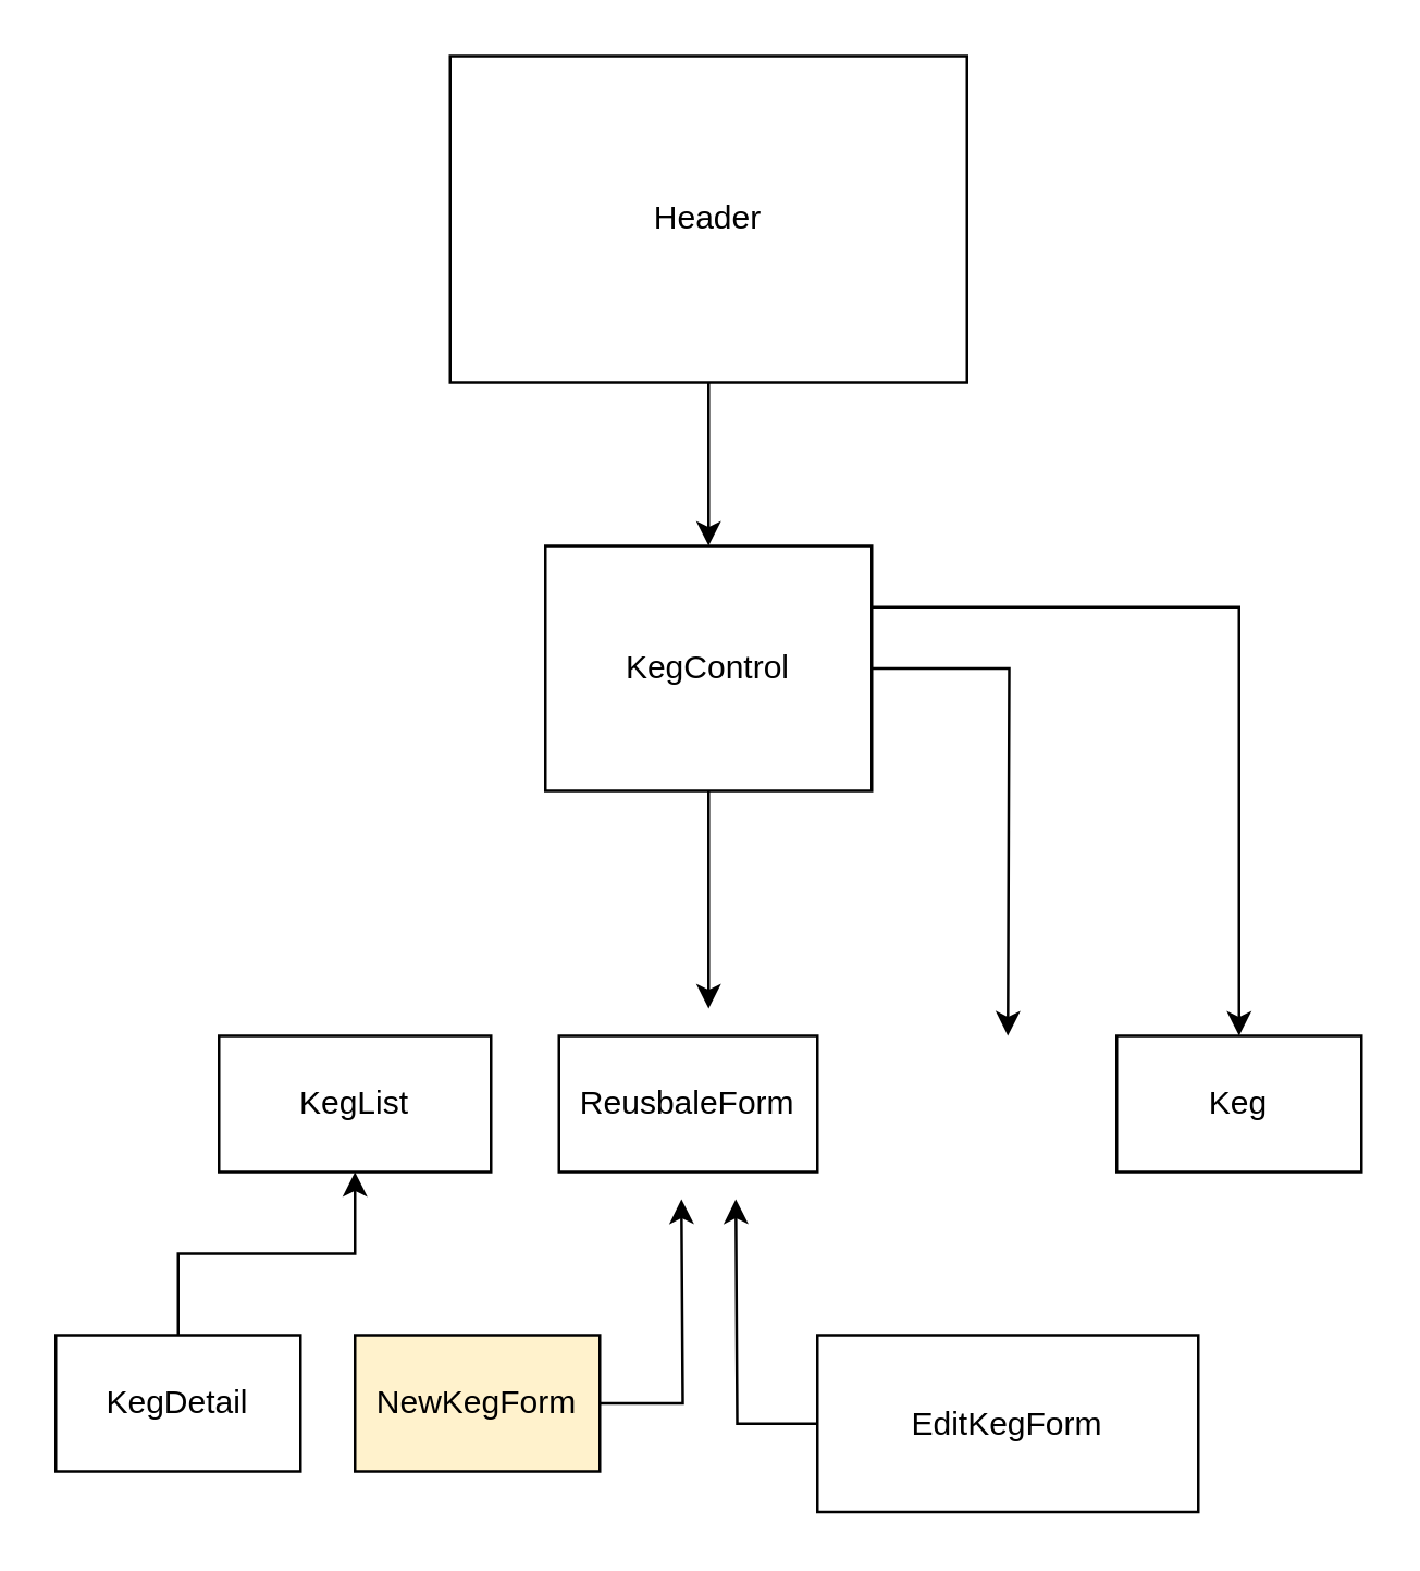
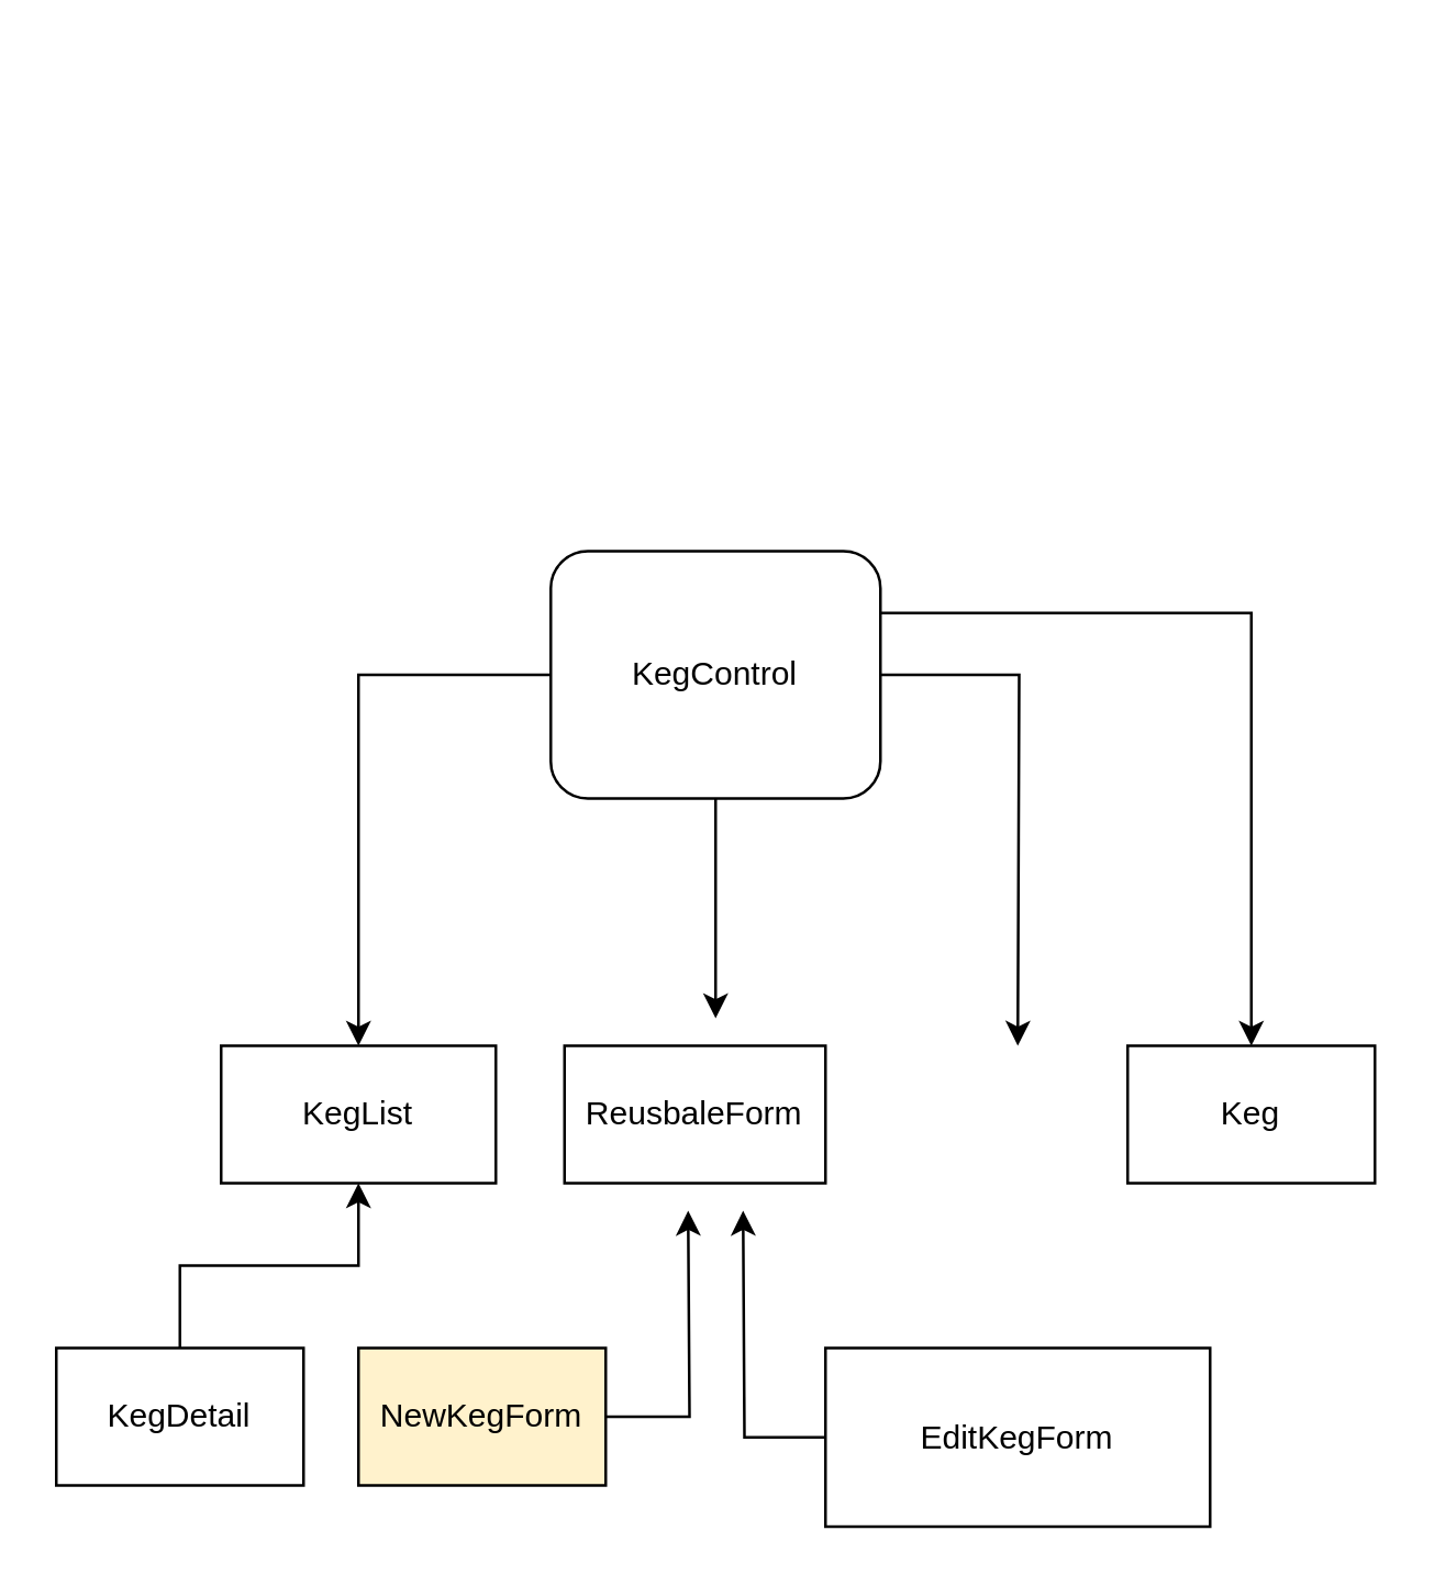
  <mxCell id="0" />
  <mxCell id="1" parent="0" />
  <mxCell id="2" style="edgeStyle=orthogonalEdgeStyle;rounded=0;orthogonalLoop=1;jettySize=auto;html=1;exitX=1;exitY=0.5;exitDx=0;exitDy=0;" edge="1" parent="1" source="6"><mxGeometry relative="1" as="geometry"><mxPoint x="370" y="380" as="targetPoint" /></mxGeometry></mxCell>
  <mxCell id="3" style="edgeStyle=orthogonalEdgeStyle;rounded=0;orthogonalLoop=1;jettySize=auto;html=1;exitX=1;exitY=0.25;exitDx=0;exitDy=0;" edge="1" parent="1" source="6" target="12"><mxGeometry relative="1" as="geometry" /></mxCell>
+ <mxCell id="4" style="edgeStyle=orthogonalEdgeStyle;rounded=0;orthogonalLoop=1;jettySize=auto;html=1;" edge="1" parent="1" source="6" target="7"><mxGeometry relative="1" as="geometry" /></mxCell>
  <mxCell id="5" style="edgeStyle=orthogonalEdgeStyle;rounded=0;orthogonalLoop=1;jettySize=auto;html=1;" edge="1" parent="1" source="6"><mxGeometry relative="1" as="geometry"><mxPoint x="260" y="370" as="targetPoint" /></mxGeometry></mxCell>
- <mxCell id="6" value="KegControl" style="whiteSpace=wrap;html=1;" vertex="1" parent="1"><mxGeometry x="200" y="200" width="120" height="90" as="geometry" /></mxCell>
+ <mxCell id="6" value="KegControl" style="whiteSpace=wrap;html=1;rounded=1;" vertex="1" parent="1"><mxGeometry x="200" y="200" width="120" height="90" as="geometry" /></mxCell>
  <mxCell id="7" value="KegList" style="whiteSpace=wrap;html=1;" vertex="1" parent="1"><mxGeometry x="80" y="380" width="100" height="50" as="geometry" /></mxCell>
  <mxCell id="8" style="edgeStyle=orthogonalEdgeStyle;rounded=0;orthogonalLoop=1;jettySize=auto;html=1;exitX=1;exitY=0.5;exitDx=0;exitDy=0;" edge="1" parent="1" source="9"><mxGeometry relative="1" as="geometry"><mxPoint x="250" y="440" as="targetPoint" /></mxGeometry></mxCell>
  <mxCell id="9" value="NewKegForm" style="whiteSpace=wrap;html=1;fillColor=#fff2cc;" vertex="1" parent="1"><mxGeometry x="130" y="490" width="90" height="50" as="geometry" /></mxCell>
  <mxCell id="10" style="edgeStyle=orthogonalEdgeStyle;rounded=0;orthogonalLoop=1;jettySize=auto;html=1;entryX=0.5;entryY=1;entryDx=0;entryDy=0;" edge="1" parent="1" source="11" target="7"><mxGeometry relative="1" as="geometry" /></mxCell>
  <mxCell id="11" value="KegDetail" style="whiteSpace=wrap;html=1;" vertex="1" parent="1"><mxGeometry x="20" y="490" width="90" height="50" as="geometry" /></mxCell>
  <mxCell id="12" value="Keg" style="whiteSpace=wrap;html=1;" vertex="1" parent="1"><mxGeometry x="410" y="380" width="90" height="50" as="geometry" /></mxCell>
  <mxCell id="13" value="ReusbaleForm" style="whiteSpace=wrap;html=1;" vertex="1" parent="1"><mxGeometry x="205" y="380" width="95" height="50" as="geometry" /></mxCell>
- <mxCell id="14" style="edgeStyle=orthogonalEdgeStyle;rounded=0;orthogonalLoop=1;jettySize=auto;html=1;exitX=0.5;exitY=1;exitDx=0;exitDy=0;entryX=0.5;entryY=0;entryDx=0;entryDy=0;" edge="1" parent="1" source="15" target="6"><mxGeometry relative="1" as="geometry" /></mxCell>
- <mxCell id="15" value="Header" style="whiteSpace=wrap;html=1;" vertex="1" parent="1"><mxGeometry x="165" y="20" width="190" height="120" as="geometry" /></mxCell>
  <mxCell id="16" style="edgeStyle=orthogonalEdgeStyle;rounded=0;orthogonalLoop=1;jettySize=auto;html=1;exitX=0;exitY=0.5;exitDx=0;exitDy=0;" edge="1" parent="1" source="17"><mxGeometry relative="1" as="geometry"><mxPoint x="270" y="440" as="targetPoint" /></mxGeometry></mxCell>
  <mxCell id="17" value="EditKegForm" style="whiteSpace=wrap;html=1;" vertex="1" parent="1"><mxGeometry x="300" y="490" width="140" height="65" as="geometry" /></mxCell>
